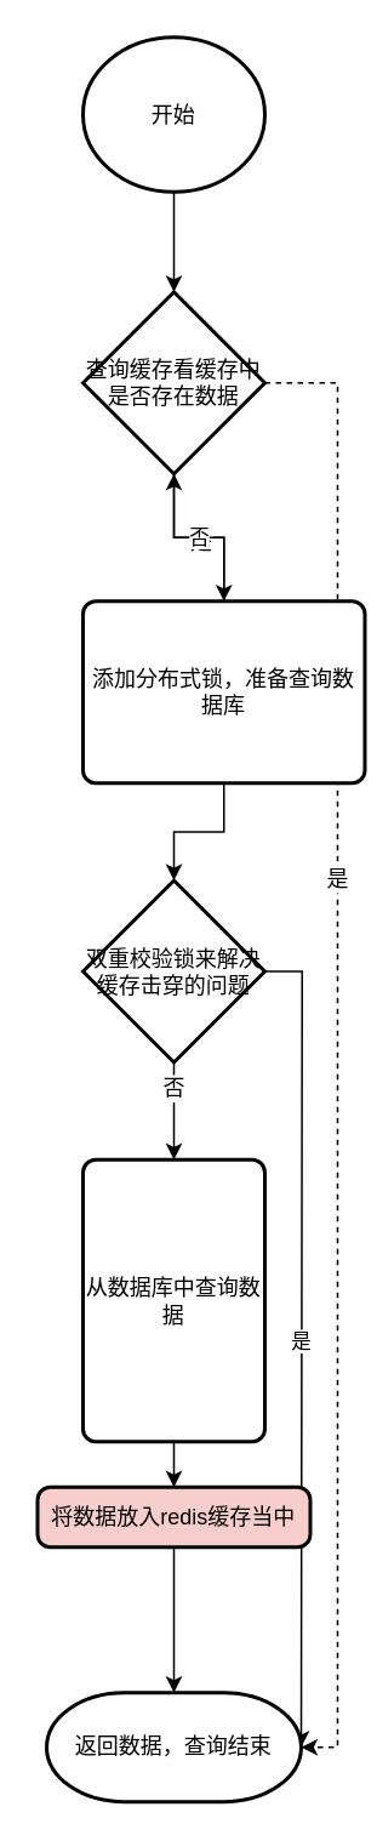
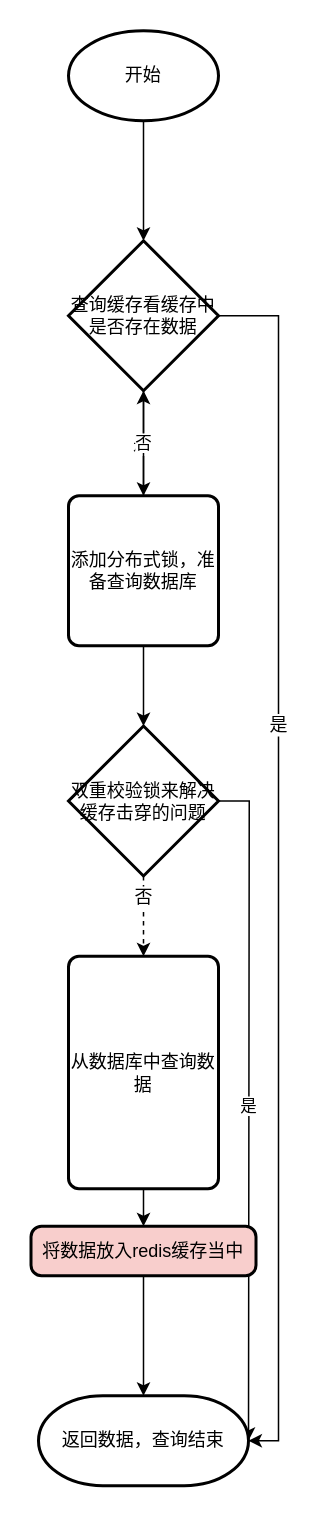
  <mxCell id="0" />
  <mxCell id="1" parent="0" />
  <mxCell id="2" value="" style="edgeStyle=orthogonalEdgeStyle;rounded=0;orthogonalLoop=1;jettySize=auto;html=1;" edge="1" parent="1" source="3"><mxGeometry relative="1" as="geometry"><mxPoint x="95" y="160" as="targetPoint" /></mxGeometry></mxCell>
- <mxCell id="3" value="开始" style="strokeWidth=2;html=1;shape=mxgraph.flowchart.start_1;whiteSpace=wrap;" vertex="1" parent="1"><mxGeometry x="45" y="20" width="100" height="85" as="geometry" /></mxCell>
+ <mxCell id="3" value="开始" style="strokeWidth=2;html=1;shape=mxgraph.flowchart.start_1;whiteSpace=wrap;" vertex="1" parent="1"><mxGeometry x="45" y="20" width="100" height="60" as="geometry" /></mxCell>
  <mxCell id="4" value="" style="edgeStyle=orthogonalEdgeStyle;rounded=0;orthogonalLoop=1;jettySize=auto;html=1;" edge="1" parent="1" source="8" target="11"><mxGeometry relative="1" as="geometry" /></mxCell>
  <mxCell id="5" value="是" style="text;html=1;resizable=0;points=[];align=center;verticalAlign=middle;labelBackgroundColor=#ffffff;" vertex="1" connectable="0" parent="4"><mxGeometry y="-2" relative="1" as="geometry"><mxPoint as="offset" /></mxGeometry></mxCell>
- <mxCell id="6" style="edgeStyle=orthogonalEdgeStyle;rounded=0;orthogonalLoop=1;jettySize=auto;html=1;entryX=1;entryY=0.5;entryDx=0;entryDy=0;entryPerimeter=0;dashed=1;" edge="1" parent="1" source="8" target="20"><mxGeometry relative="1" as="geometry"><Array as="points"><mxPoint x="185" y="210" /><mxPoint x="185" y="960" /></Array></mxGeometry></mxCell>
+ <mxCell id="6" style="edgeStyle=orthogonalEdgeStyle;rounded=0;orthogonalLoop=1;jettySize=auto;html=1;entryX=1;entryY=0.5;entryDx=0;entryDy=0;entryPerimeter=0;" edge="1" parent="1" source="8" target="20"><mxGeometry relative="1" as="geometry"><Array as="points"><mxPoint x="185" y="210" /><mxPoint x="185" y="960" /></Array></mxGeometry></mxCell>
  <mxCell id="7" value="是" style="text;html=1;resizable=0;points=[];align=center;verticalAlign=middle;labelBackgroundColor=#ffffff;" vertex="1" connectable="0" parent="6"><mxGeometry x="-0.23" y="-1" relative="1" as="geometry"><mxPoint as="offset" /></mxGeometry></mxCell>
  <mxCell id="8" value="查询缓存看缓存中是否存在数据" style="strokeWidth=2;html=1;shape=mxgraph.flowchart.decision;whiteSpace=wrap;" vertex="1" parent="1"><mxGeometry x="45" y="160" width="100" height="100" as="geometry" /></mxCell>
  <mxCell id="9" value="" style="edgeStyle=orthogonalEdgeStyle;rounded=0;orthogonalLoop=1;jettySize=auto;html=1;" edge="1" parent="1" source="11" target="15"><mxGeometry relative="1" as="geometry" /></mxCell>
  <mxCell id="10" value="否" style="edgeStyle=orthogonalEdgeStyle;rounded=0;orthogonalLoop=1;jettySize=auto;html=1;" edge="1" parent="1" source="11" target="8"><mxGeometry relative="1" as="geometry" /></mxCell>
- <mxCell id="11" value="添加分布式锁，准备查询数据库" style="rounded=1;whiteSpace=wrap;html=1;absoluteArcSize=1;arcSize=14;strokeWidth=2;" vertex="1" parent="1"><mxGeometry x="45" y="330" width="155" height="100" as="geometry" /></mxCell>
- <mxCell id="12" value="" style="edgeStyle=orthogonalEdgeStyle;rounded=0;orthogonalLoop=1;jettySize=auto;html=1;" edge="1" parent="1" source="15" target="17"><mxGeometry relative="1" as="geometry" /></mxCell>
+ <mxCell id="11" value="添加分布式锁，准备查询数据库" style="rounded=1;whiteSpace=wrap;html=1;absoluteArcSize=1;arcSize=14;strokeWidth=2;" vertex="1" parent="1"><mxGeometry x="45" y="330" width="100" height="100" as="geometry" /></mxCell>
+ <mxCell id="12" value="" style="edgeStyle=orthogonalEdgeStyle;rounded=0;orthogonalLoop=1;jettySize=auto;html=1;dashed=1;" edge="1" parent="1" source="15" target="17"><mxGeometry relative="1" as="geometry" /></mxCell>
  <mxCell id="13" value="否" style="text;html=1;resizable=0;points=[];align=center;verticalAlign=middle;labelBackgroundColor=#ffffff;" vertex="1" connectable="0" parent="12"><mxGeometry x="-0.458" y="-1" relative="1" as="geometry"><mxPoint as="offset" /></mxGeometry></mxCell>
  <mxCell id="14" value="是" style="edgeStyle=orthogonalEdgeStyle;rounded=0;orthogonalLoop=1;jettySize=auto;html=1;" edge="1" parent="1" source="15"><mxGeometry relative="1" as="geometry"><mxPoint x="165" y="960" as="targetPoint" /></mxGeometry></mxCell>
  <mxCell id="15" value="双重校验锁来解决缓存击穿的问题" style="strokeWidth=2;html=1;shape=mxgraph.flowchart.decision;whiteSpace=wrap;" vertex="1" parent="1"><mxGeometry x="45" y="483.5" width="100" height="100" as="geometry" /></mxCell>
  <mxCell id="16" value="" style="edgeStyle=orthogonalEdgeStyle;rounded=0;orthogonalLoop=1;jettySize=auto;html=1;" edge="1" parent="1" source="17" target="19"><mxGeometry relative="1" as="geometry" /></mxCell>
  <mxCell id="17" value="从数据库中查询数据" style="rounded=1;whiteSpace=wrap;html=1;absoluteArcSize=1;arcSize=14;strokeWidth=2;" vertex="1" parent="1"><mxGeometry x="45" y="637" width="100" height="155" as="geometry" /></mxCell>
  <mxCell id="18" value="" style="edgeStyle=orthogonalEdgeStyle;rounded=0;orthogonalLoop=1;jettySize=auto;html=1;" edge="1" parent="1" source="19"><mxGeometry relative="1" as="geometry"><mxPoint x="95" y="930" as="targetPoint" /></mxGeometry></mxCell>
  <mxCell id="19" value="将数据放入redis缓存当中" style="rounded=1;whiteSpace=wrap;html=1;absoluteArcSize=1;arcSize=14;strokeWidth=2;fillColor=#f8cecc;" vertex="1" parent="1"><mxGeometry x="20" y="817" width="150" height="33" as="geometry" /></mxCell>
  <mxCell id="20" value="返回数据，查询结束" style="strokeWidth=2;html=1;shape=mxgraph.flowchart.terminator;whiteSpace=wrap;" vertex="1" parent="1"><mxGeometry x="25" y="930" width="140" height="60" as="geometry" /></mxCell>
